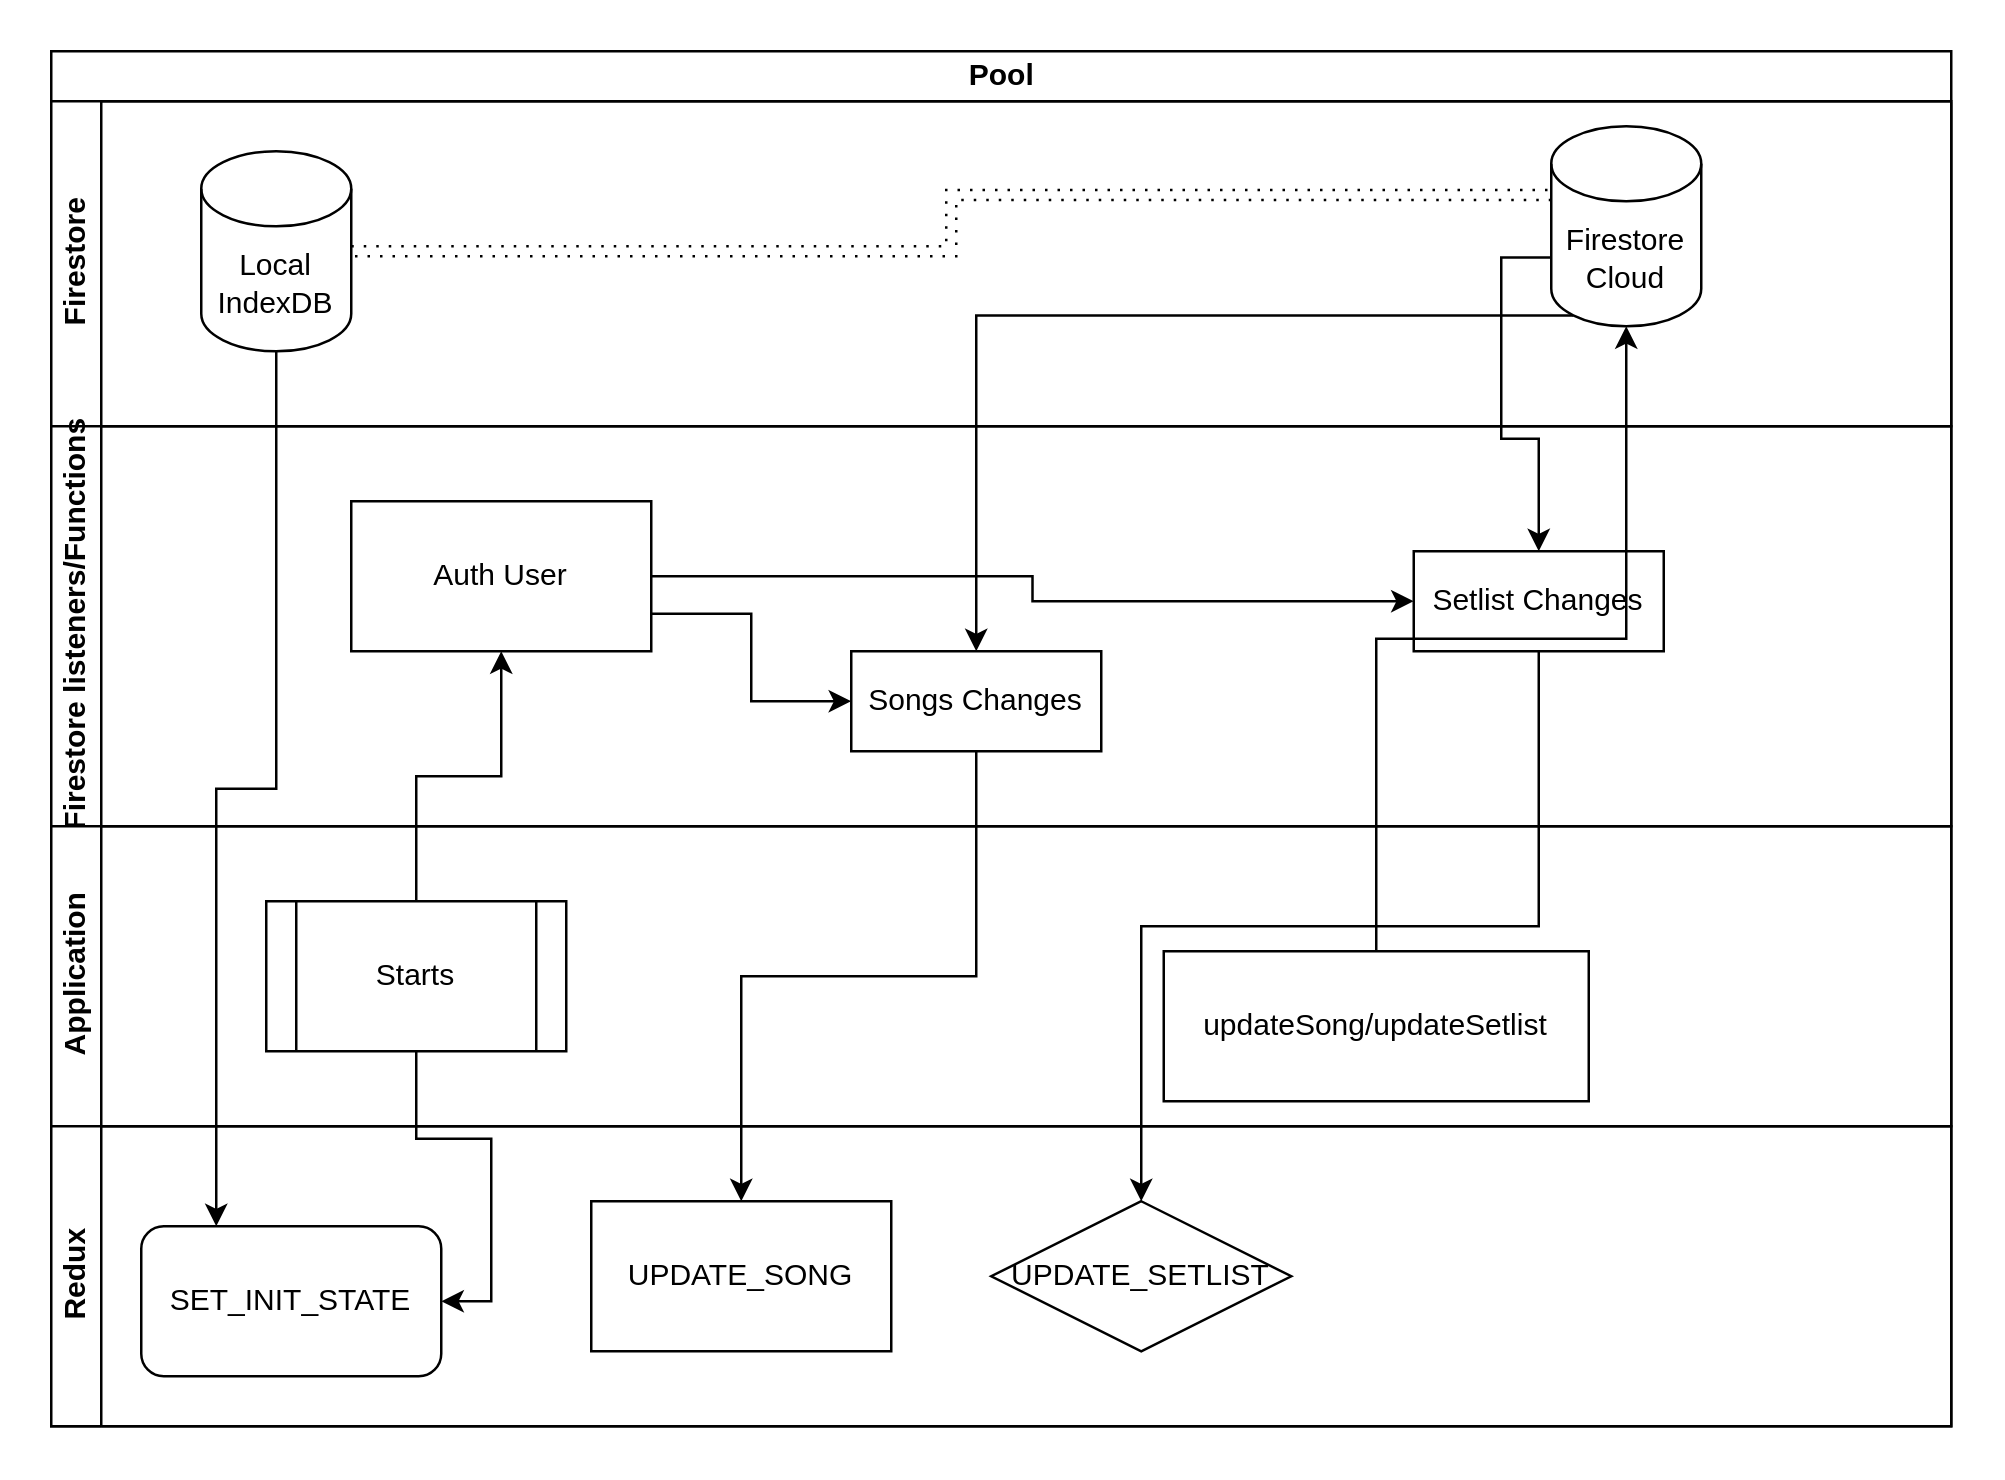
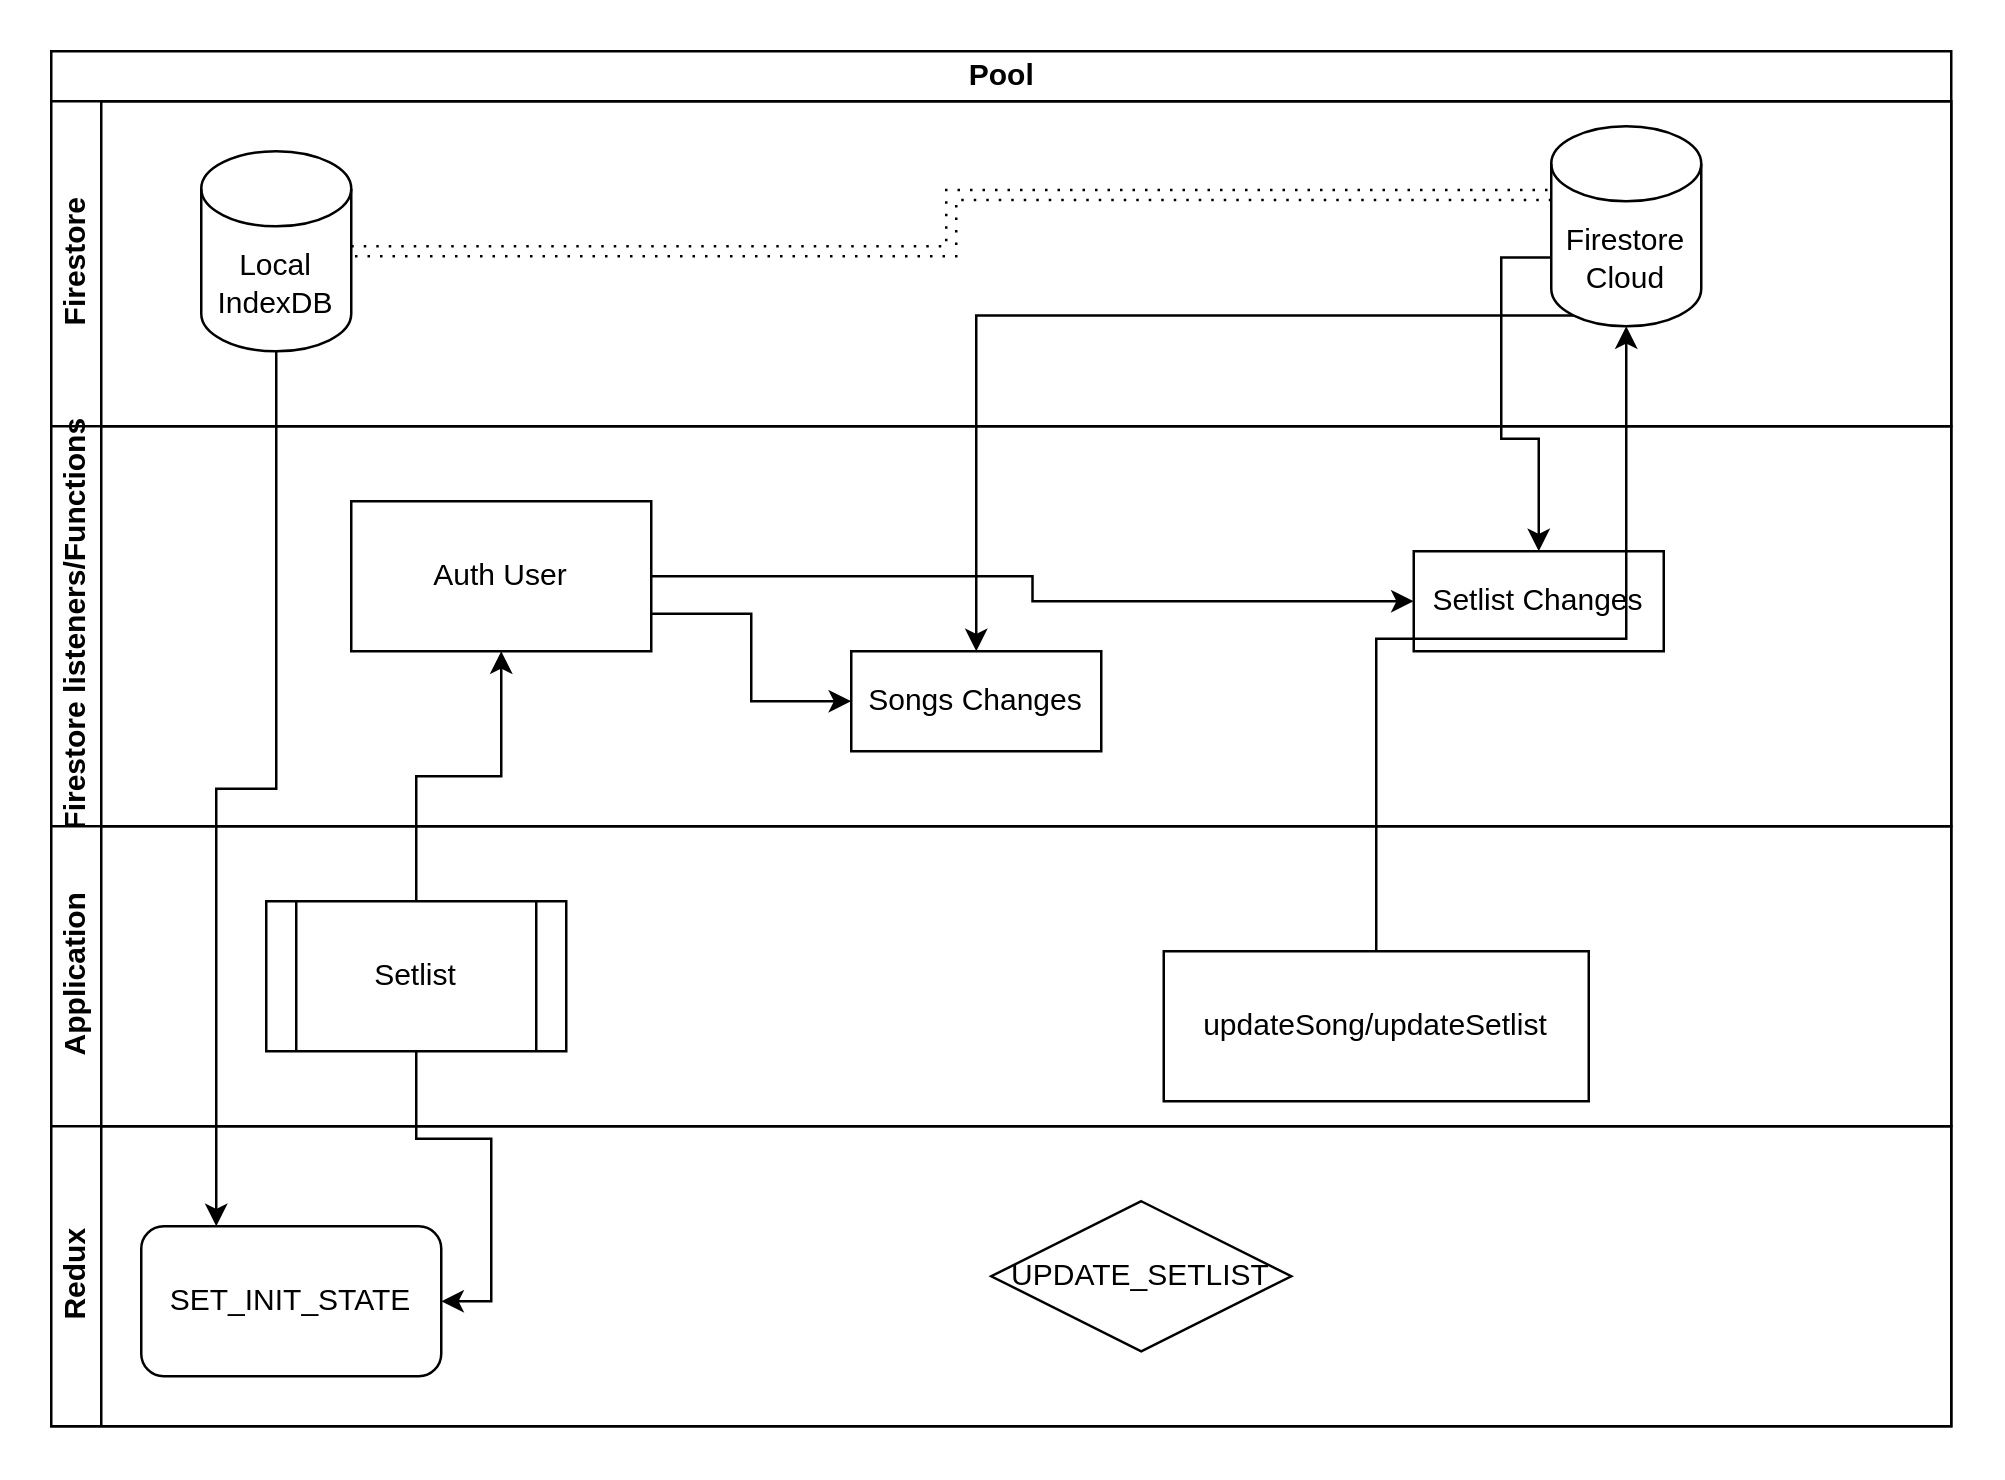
  <mxCell id="0" />
  <mxCell id="1" parent="0" />
  <mxCell id="2" value="Pool" style="swimlane;html=1;childLayout=stackLayout;resizeParent=1;resizeParentMax=0;horizontal=1;startSize=20;horizontalStack=0;" vertex="1" parent="1"><mxGeometry x="20" y="20" width="760" height="550" as="geometry" /></mxCell>
  <mxCell id="3" value="Firestore" style="swimlane;html=1;startSize=20;horizontal=0;" vertex="1" parent="2"><mxGeometry y="20" width="760" height="130" as="geometry" /></mxCell>
  <mxCell id="4" style="edgeStyle=orthogonalEdgeStyle;rounded=0;orthogonalLoop=1;jettySize=auto;html=1;exitX=1;exitY=0.5;exitDx=0;exitDy=0;exitPerimeter=0;entryX=0;entryY=0;entryDx=0;entryDy=27.5;entryPerimeter=0;dashed=1;dashPattern=1 4;shape=link;" edge="1" parent="3" source="6" target="5"><mxGeometry relative="1" as="geometry" /></mxCell>
  <mxCell id="5" value="Firestore Cloud" style="shape=cylinder3;whiteSpace=wrap;html=1;boundedLbl=1;backgroundOutline=1;size=15;" vertex="1" parent="3"><mxGeometry x="600" y="10" width="60" height="80" as="geometry" /></mxCell>
  <mxCell id="6" value="Local IndexDB" style="shape=cylinder3;whiteSpace=wrap;html=1;boundedLbl=1;backgroundOutline=1;size=15;" vertex="1" parent="3"><mxGeometry x="60" y="20" width="60" height="80" as="geometry" /></mxCell>
  <mxCell id="7" value="Firestore listeners/Functions" style="swimlane;html=1;startSize=20;horizontal=0;" vertex="1" parent="2"><mxGeometry y="150" width="760" height="160" as="geometry" /></mxCell>
  <mxCell id="8" style="edgeStyle=orthogonalEdgeStyle;rounded=0;orthogonalLoop=1;jettySize=auto;html=1;exitX=1;exitY=0.75;exitDx=0;exitDy=0;entryX=0;entryY=0.5;entryDx=0;entryDy=0;" edge="1" parent="7" source="11" target="12"><mxGeometry relative="1" as="geometry" /></mxCell>
  <mxCell id="9" value="" style="edgeStyle=orthogonalEdgeStyle;rounded=0;orthogonalLoop=1;jettySize=auto;html=1;" edge="1" parent="7" source="11" target="10"><mxGeometry relative="1" as="geometry" /></mxCell>
  <mxCell id="10" value="Setlist Changes" style="rounded=0;whiteSpace=wrap;html=1;" vertex="1" parent="7"><mxGeometry x="545" y="50" width="100" height="40" as="geometry" /></mxCell>
  <mxCell id="11" value="Auth User" style="rounded=0;whiteSpace=wrap;html=1;" vertex="1" parent="7"><mxGeometry x="120" y="30" width="120" height="60" as="geometry" /></mxCell>
  <mxCell id="12" value="Songs Changes" style="rounded=0;whiteSpace=wrap;html=1;" vertex="1" parent="7"><mxGeometry x="320" y="90" width="100" height="40" as="geometry" /></mxCell>
  <mxCell id="13" value="Application" style="swimlane;html=1;startSize=20;horizontal=0;" vertex="1" parent="2"><mxGeometry y="310" width="760" height="120" as="geometry" /></mxCell>
- <mxCell id="14" value="Starts" style="shape=process;whiteSpace=wrap;html=1;backgroundOutline=1;" vertex="1" parent="13"><mxGeometry x="86" y="30" width="120" height="60" as="geometry" /></mxCell>
+ <mxCell id="14" value="Setlist" style="shape=process;whiteSpace=wrap;html=1;backgroundOutline=1;" vertex="1" parent="13"><mxGeometry x="86" y="30" width="120" height="60" as="geometry" /></mxCell>
  <mxCell id="15" value="updateSong/updateSetlist" style="rounded=0;whiteSpace=wrap;html=1;" vertex="1" parent="13"><mxGeometry x="445" y="50" width="170" height="60" as="geometry" /></mxCell>
  <mxCell id="16" value="Redux" style="swimlane;html=1;startSize=20;horizontal=0;" vertex="1" parent="2"><mxGeometry y="430" width="760" height="120" as="geometry" /></mxCell>
- <mxCell id="17" value="UPDATE_SONG" style="rounded=0;whiteSpace=wrap;html=1;" vertex="1" parent="16"><mxGeometry x="216" y="30" width="120" height="60" as="geometry" /></mxCell>
  <mxCell id="18" value="UPDATE_SETLIST" style="rhombus;whiteSpace=wrap;html=1;" vertex="1" parent="16"><mxGeometry x="376" y="30" width="120" height="60" as="geometry" /></mxCell>
  <mxCell id="19" value="SET_INIT_STATE" style="whiteSpace=wrap;html=1;rounded=1;" vertex="1" parent="16"><mxGeometry x="36" y="40" width="120" height="60" as="geometry" /></mxCell>
  <mxCell id="20" style="edgeStyle=orthogonalEdgeStyle;rounded=0;orthogonalLoop=1;jettySize=auto;html=1;entryX=1;entryY=0.5;entryDx=0;entryDy=0;" edge="1" parent="2" source="14" target="19"><mxGeometry relative="1" as="geometry" /></mxCell>
  <mxCell id="21" style="edgeStyle=orthogonalEdgeStyle;rounded=0;orthogonalLoop=1;jettySize=auto;html=1;entryX=0.25;entryY=0;entryDx=0;entryDy=0;" edge="1" parent="2" source="6" target="19"><mxGeometry relative="1" as="geometry" /></mxCell>
  <mxCell id="22" style="edgeStyle=orthogonalEdgeStyle;rounded=0;orthogonalLoop=1;jettySize=auto;html=1;" edge="1" parent="2" source="14" target="11"><mxGeometry relative="1" as="geometry" /></mxCell>
- <mxCell id="23" style="edgeStyle=orthogonalEdgeStyle;rounded=0;orthogonalLoop=1;jettySize=auto;html=1;" edge="1" parent="2" source="12" target="17"><mxGeometry relative="1" as="geometry" /></mxCell>
- <mxCell id="24" style="edgeStyle=orthogonalEdgeStyle;rounded=0;orthogonalLoop=1;jettySize=auto;html=1;exitX=0.5;exitY=1;exitDx=0;exitDy=0;" edge="1" parent="2" source="10" target="18"><mxGeometry relative="1" as="geometry" /></mxCell>
  <mxCell id="25" style="edgeStyle=orthogonalEdgeStyle;rounded=0;orthogonalLoop=1;jettySize=auto;html=1;" edge="1" parent="2" source="15" target="5"><mxGeometry relative="1" as="geometry" /></mxCell>
  <mxCell id="26" style="edgeStyle=orthogonalEdgeStyle;rounded=0;orthogonalLoop=1;jettySize=auto;html=1;exitX=0.145;exitY=1;exitDx=0;exitDy=-4.35;exitPerimeter=0;" edge="1" parent="2" source="5" target="12"><mxGeometry relative="1" as="geometry" /></mxCell>
  <mxCell id="27" style="edgeStyle=orthogonalEdgeStyle;rounded=0;orthogonalLoop=1;jettySize=auto;html=1;exitX=0;exitY=0;exitDx=0;exitDy=52.5;exitPerimeter=0;" edge="1" parent="2" source="5" target="10"><mxGeometry relative="1" as="geometry" /></mxCell>
